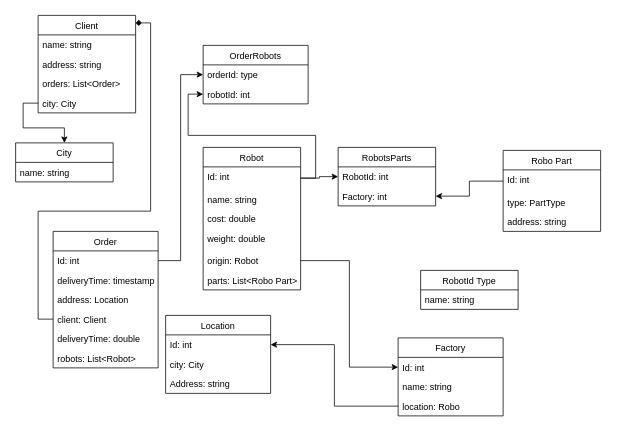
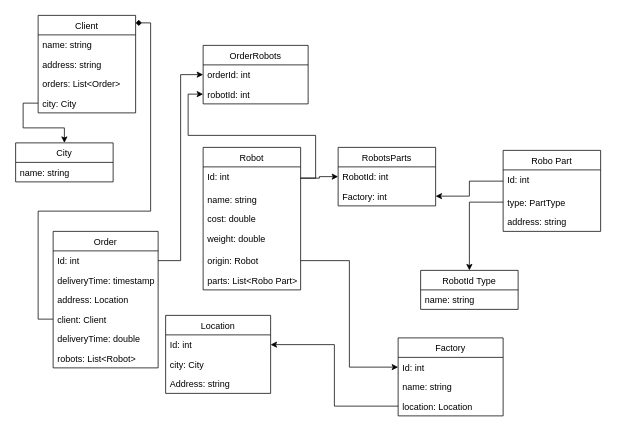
  <mxCell id="0" />
  <mxCell id="1" parent="0" />
  <mxCell id="2" value="Robo Part" style="swimlane;fontStyle=0;childLayout=stackLayout;horizontal=1;startSize=26;fillColor=none;horizontalStack=0;resizeParent=1;resizeParentMax=0;resizeLast=0;collapsible=1;marginBottom=0;" parent="1" vertex="1"><mxGeometry x="670" y="200" width="130" height="108" as="geometry"><mxRectangle x="130" y="120" width="60" height="26" as="alternateBounds" /></mxGeometry></mxCell>
  <mxCell id="3" value="Id: int" style="text;strokeColor=none;fillColor=none;spacingLeft=4;spacingRight=4;overflow=hidden;rotatable=0;points=[[0,0.5],[1,0.5]];portConstraint=eastwest;fontSize=12;" parent="2" vertex="1"><mxGeometry y="26" width="130" height="30" as="geometry" /></mxCell>
  <mxCell id="4" value="type: PartType" style="text;strokeColor=none;fillColor=none;align=left;verticalAlign=top;spacingLeft=4;spacingRight=4;overflow=hidden;rotatable=0;points=[[0,0.5],[1,0.5]];portConstraint=eastwest;" parent="2" vertex="1"><mxGeometry y="56" width="130" height="26" as="geometry" /></mxCell>
  <mxCell id="5" value="address: string" style="text;strokeColor=none;fillColor=none;align=left;verticalAlign=top;spacingLeft=4;spacingRight=4;overflow=hidden;rotatable=0;points=[[0,0.5],[1,0.5]];portConstraint=eastwest;" parent="2" vertex="1"><mxGeometry y="82" width="130" height="26" as="geometry" /></mxCell>
  <mxCell id="6" value="Robot" style="swimlane;fontStyle=0;childLayout=stackLayout;horizontal=1;startSize=26;fillColor=none;horizontalStack=0;resizeParent=1;resizeParentMax=0;resizeLast=0;collapsible=1;marginBottom=0;" parent="1" vertex="1"><mxGeometry x="270" y="196" width="130" height="190" as="geometry"><mxRectangle x="130" y="120" width="60" height="26" as="alternateBounds" /></mxGeometry></mxCell>
  <mxCell id="7" value="Id: int" style="text;strokeColor=none;fillColor=none;spacingLeft=4;spacingRight=4;overflow=hidden;rotatable=0;points=[[0,0.5],[1,0.5]];portConstraint=eastwest;fontSize=12;" parent="6" vertex="1"><mxGeometry y="26" width="130" height="30" as="geometry" /></mxCell>
  <mxCell id="8" value="name: string&#10;" style="text;strokeColor=none;fillColor=none;align=left;verticalAlign=top;spacingLeft=4;spacingRight=4;overflow=hidden;rotatable=0;points=[[0,0.5],[1,0.5]];portConstraint=eastwest;" parent="6" vertex="1"><mxGeometry y="56" width="130" height="26" as="geometry" /></mxCell>
  <mxCell id="9" value="cost: double" style="text;strokeColor=none;fillColor=none;align=left;verticalAlign=top;spacingLeft=4;spacingRight=4;overflow=hidden;rotatable=0;points=[[0,0.5],[1,0.5]];portConstraint=eastwest;" parent="6" vertex="1"><mxGeometry y="82" width="130" height="26" as="geometry" /></mxCell>
  <mxCell id="10" value="weight: double&#10;" style="text;strokeColor=none;fillColor=none;spacingLeft=4;spacingRight=4;overflow=hidden;rotatable=0;points=[[0,0.5],[1,0.5]];portConstraint=eastwest;fontSize=12;" parent="6" vertex="1"><mxGeometry y="108" width="130" height="30" as="geometry" /></mxCell>
  <mxCell id="11" value="origin: Robot" style="text;strokeColor=none;fillColor=none;align=left;verticalAlign=top;spacingLeft=4;spacingRight=4;overflow=hidden;rotatable=0;points=[[0,0.5],[1,0.5]];portConstraint=eastwest;" vertex="1" parent="6"><mxGeometry y="138" width="130" height="26" as="geometry" /></mxCell>
  <mxCell id="12" value="parts: List&lt;Robo Part&gt;" style="text;strokeColor=none;fillColor=none;align=left;verticalAlign=top;spacingLeft=4;spacingRight=4;overflow=hidden;rotatable=0;points=[[0,0.5],[1,0.5]];portConstraint=eastwest;" parent="6" vertex="1"><mxGeometry y="164" width="130" height="26" as="geometry" /></mxCell>
  <mxCell id="13" value="Client" style="swimlane;fontStyle=0;childLayout=stackLayout;horizontal=1;startSize=26;fillColor=none;horizontalStack=0;resizeParent=1;resizeParentMax=0;resizeLast=0;collapsible=1;marginBottom=0;" parent="1" vertex="1"><mxGeometry x="50" y="20" width="130" height="130" as="geometry"><mxRectangle x="130" y="120" width="60" height="26" as="alternateBounds" /></mxGeometry></mxCell>
  <mxCell id="14" value="name: string&#10;" style="text;strokeColor=none;fillColor=none;align=left;verticalAlign=top;spacingLeft=4;spacingRight=4;overflow=hidden;rotatable=0;points=[[0,0.5],[1,0.5]];portConstraint=eastwest;" parent="13" vertex="1"><mxGeometry y="26" width="130" height="26" as="geometry" /></mxCell>
  <mxCell id="15" value="address: string" style="text;strokeColor=none;fillColor=none;align=left;verticalAlign=top;spacingLeft=4;spacingRight=4;overflow=hidden;rotatable=0;points=[[0,0.5],[1,0.5]];portConstraint=eastwest;" parent="13" vertex="1"><mxGeometry y="52" width="130" height="26" as="geometry" /></mxCell>
  <mxCell id="16" value="orders: List&lt;Order&gt;" style="text;strokeColor=none;fillColor=none;align=left;verticalAlign=top;spacingLeft=4;spacingRight=4;overflow=hidden;rotatable=0;points=[[0,0.5],[1,0.5]];portConstraint=eastwest;" parent="13" vertex="1"><mxGeometry y="78" width="130" height="26" as="geometry" /></mxCell>
  <mxCell id="17" value="city: City" style="text;strokeColor=none;fillColor=none;align=left;verticalAlign=top;spacingLeft=4;spacingRight=4;overflow=hidden;rotatable=0;points=[[0,0.5],[1,0.5]];portConstraint=eastwest;" vertex="1" parent="13"><mxGeometry y="104" width="130" height="26" as="geometry" /></mxCell>
  <mxCell id="18" value="RobotId Type" style="swimlane;fontStyle=0;childLayout=stackLayout;horizontal=1;startSize=26;fillColor=none;horizontalStack=0;resizeParent=1;resizeParentMax=0;resizeLast=0;collapsible=1;marginBottom=0;" parent="1" vertex="1"><mxGeometry x="560" y="360" width="130" height="52" as="geometry"><mxRectangle x="130" y="120" width="60" height="26" as="alternateBounds" /></mxGeometry></mxCell>
  <mxCell id="19" value="name: string&#10;" style="text;strokeColor=none;fillColor=none;align=left;verticalAlign=top;spacingLeft=4;spacingRight=4;overflow=hidden;rotatable=0;points=[[0,0.5],[1,0.5]];portConstraint=eastwest;" parent="18" vertex="1"><mxGeometry y="26" width="130" height="26" as="geometry" /></mxCell>
+ <mxCell id="20" style="edgeStyle=orthogonalEdgeStyle;rounded=0;orthogonalLoop=1;jettySize=auto;html=1;entryX=0.5;entryY=0;entryDx=0;entryDy=0;" parent="1" source="4" target="18" edge="1"><mxGeometry relative="1" as="geometry" /></mxCell>
  <mxCell id="21" value="RobotsParts" style="swimlane;fontStyle=0;childLayout=stackLayout;horizontal=1;startSize=26;fillColor=none;horizontalStack=0;resizeParent=1;resizeParentMax=0;resizeLast=0;collapsible=1;marginBottom=0;" parent="1" vertex="1"><mxGeometry x="450" y="196" width="130" height="78" as="geometry"><mxRectangle x="130" y="120" width="60" height="26" as="alternateBounds" /></mxGeometry></mxCell>
  <mxCell id="22" value="RobotId: int" style="text;strokeColor=none;fillColor=none;align=left;verticalAlign=top;spacingLeft=4;spacingRight=4;overflow=hidden;rotatable=0;points=[[0,0.5],[1,0.5]];portConstraint=eastwest;" parent="21" vertex="1"><mxGeometry y="26" width="130" height="26" as="geometry" /></mxCell>
  <mxCell id="23" value="Factory: int" style="text;strokeColor=none;fillColor=none;align=left;verticalAlign=top;spacingLeft=4;spacingRight=4;overflow=hidden;rotatable=0;points=[[0,0.5],[1,0.5]];portConstraint=eastwest;" parent="21" vertex="1"><mxGeometry y="52" width="130" height="26" as="geometry" /></mxCell>
  <mxCell id="24" style="edgeStyle=orthogonalEdgeStyle;rounded=0;orthogonalLoop=1;jettySize=auto;html=1;entryX=0;entryY=0.5;entryDx=0;entryDy=0;" parent="1" source="7" target="22" edge="1"><mxGeometry relative="1" as="geometry" /></mxCell>
  <mxCell id="25" style="edgeStyle=orthogonalEdgeStyle;rounded=0;orthogonalLoop=1;jettySize=auto;html=1;entryX=1;entryY=0.5;entryDx=0;entryDy=0;" parent="1" source="3" target="23" edge="1"><mxGeometry relative="1" as="geometry" /></mxCell>
  <mxCell id="26" value="City" style="swimlane;fontStyle=0;childLayout=stackLayout;horizontal=1;startSize=26;fillColor=none;horizontalStack=0;resizeParent=1;resizeParentMax=0;resizeLast=0;collapsible=1;marginBottom=0;" vertex="1" parent="1"><mxGeometry x="20" y="190" width="130" height="52" as="geometry"><mxRectangle x="130" y="120" width="60" height="26" as="alternateBounds" /></mxGeometry></mxCell>
  <mxCell id="27" value="name: string&#10;" style="text;strokeColor=none;fillColor=none;align=left;verticalAlign=top;spacingLeft=4;spacingRight=4;overflow=hidden;rotatable=0;points=[[0,0.5],[1,0.5]];portConstraint=eastwest;" vertex="1" parent="26"><mxGeometry y="26" width="130" height="26" as="geometry" /></mxCell>
  <mxCell id="28" value="Location" style="swimlane;fontStyle=0;childLayout=stackLayout;horizontal=1;startSize=26;fillColor=none;horizontalStack=0;resizeParent=1;resizeParentMax=0;resizeLast=0;collapsible=1;marginBottom=0;" vertex="1" parent="1"><mxGeometry x="220" y="420" width="140" height="104" as="geometry" /></mxCell>
  <mxCell id="29" value="Id: int" style="text;strokeColor=none;fillColor=none;align=left;verticalAlign=top;spacingLeft=4;spacingRight=4;overflow=hidden;rotatable=0;points=[[0,0.5],[1,0.5]];portConstraint=eastwest;" vertex="1" parent="28"><mxGeometry y="26" width="140" height="26" as="geometry" /></mxCell>
  <mxCell id="30" value="city: City" style="text;strokeColor=none;fillColor=none;align=left;verticalAlign=top;spacingLeft=4;spacingRight=4;overflow=hidden;rotatable=0;points=[[0,0.5],[1,0.5]];portConstraint=eastwest;" vertex="1" parent="28"><mxGeometry y="52" width="140" height="26" as="geometry" /></mxCell>
  <mxCell id="31" value="Address: string" style="text;strokeColor=none;fillColor=none;align=left;verticalAlign=top;spacingLeft=4;spacingRight=4;overflow=hidden;rotatable=0;points=[[0,0.5],[1,0.5]];portConstraint=eastwest;" vertex="1" parent="28"><mxGeometry y="78" width="140" height="26" as="geometry" /></mxCell>
  <mxCell id="32" value="OrderRobots" style="swimlane;fontStyle=0;childLayout=stackLayout;horizontal=1;startSize=26;fillColor=none;horizontalStack=0;resizeParent=1;resizeParentMax=0;resizeLast=0;collapsible=1;marginBottom=0;" vertex="1" parent="1"><mxGeometry x="270" y="60" width="140" height="78" as="geometry" /></mxCell>
- <mxCell id="33" value="orderId: type" style="text;strokeColor=none;fillColor=none;align=left;verticalAlign=top;spacingLeft=4;spacingRight=4;overflow=hidden;rotatable=0;points=[[0,0.5],[1,0.5]];portConstraint=eastwest;" vertex="1" parent="32"><mxGeometry y="26" width="140" height="26" as="geometry" /></mxCell>
+ <mxCell id="33" value="orderId: int" style="text;strokeColor=none;fillColor=none;align=left;verticalAlign=top;spacingLeft=4;spacingRight=4;overflow=hidden;rotatable=0;points=[[0,0.5],[1,0.5]];portConstraint=eastwest;" vertex="1" parent="32"><mxGeometry y="26" width="140" height="26" as="geometry" /></mxCell>
  <mxCell id="34" value="robotId: int" style="text;strokeColor=none;fillColor=none;align=left;verticalAlign=top;spacingLeft=4;spacingRight=4;overflow=hidden;rotatable=0;points=[[0,0.5],[1,0.5]];portConstraint=eastwest;" vertex="1" parent="32"><mxGeometry y="52" width="140" height="26" as="geometry" /></mxCell>
  <mxCell id="35" value="Order" style="swimlane;fontStyle=0;childLayout=stackLayout;horizontal=1;startSize=26;fillColor=none;horizontalStack=0;resizeParent=1;resizeParentMax=0;resizeLast=0;collapsible=1;marginBottom=0;" vertex="1" parent="1"><mxGeometry x="70" y="308" width="140" height="182" as="geometry" /></mxCell>
  <mxCell id="36" value="Id: int" style="text;strokeColor=none;fillColor=none;align=left;verticalAlign=top;spacingLeft=4;spacingRight=4;overflow=hidden;rotatable=0;points=[[0,0.5],[1,0.5]];portConstraint=eastwest;" vertex="1" parent="35"><mxGeometry y="26" width="140" height="26" as="geometry" /></mxCell>
  <mxCell id="37" value="deliveryTime: timestamp" style="text;strokeColor=none;fillColor=none;align=left;verticalAlign=top;spacingLeft=4;spacingRight=4;overflow=hidden;rotatable=0;points=[[0,0.5],[1,0.5]];portConstraint=eastwest;" vertex="1" parent="35"><mxGeometry y="52" width="140" height="26" as="geometry" /></mxCell>
  <mxCell id="38" value="address: Location" style="text;strokeColor=none;fillColor=none;align=left;verticalAlign=top;spacingLeft=4;spacingRight=4;overflow=hidden;rotatable=0;points=[[0,0.5],[1,0.5]];portConstraint=eastwest;" vertex="1" parent="35"><mxGeometry y="78" width="140" height="26" as="geometry" /></mxCell>
  <mxCell id="39" value="client: Client" style="text;strokeColor=none;fillColor=none;align=left;verticalAlign=top;spacingLeft=4;spacingRight=4;overflow=hidden;rotatable=0;points=[[0,0.5],[1,0.5]];portConstraint=eastwest;" vertex="1" parent="35"><mxGeometry y="104" width="140" height="26" as="geometry" /></mxCell>
  <mxCell id="40" value="deliveryTime: double" style="text;strokeColor=none;fillColor=none;align=left;verticalAlign=top;spacingLeft=4;spacingRight=4;overflow=hidden;rotatable=0;points=[[0,0.5],[1,0.5]];portConstraint=eastwest;" vertex="1" parent="35"><mxGeometry y="130" width="140" height="26" as="geometry" /></mxCell>
  <mxCell id="41" value="robots: List&lt;Robot&gt;" style="text;strokeColor=none;fillColor=none;align=left;verticalAlign=top;spacingLeft=4;spacingRight=4;overflow=hidden;rotatable=0;points=[[0,0.5],[1,0.5]];portConstraint=eastwest;" vertex="1" parent="35"><mxGeometry y="156" width="140" height="26" as="geometry" /></mxCell>
  <mxCell id="42" style="edgeStyle=orthogonalEdgeStyle;rounded=0;orthogonalLoop=1;jettySize=auto;html=1;exitX=1;exitY=0.5;exitDx=0;exitDy=0;" edge="1" parent="1" source="36" target="33"><mxGeometry relative="1" as="geometry" /></mxCell>
  <mxCell id="43" style="edgeStyle=orthogonalEdgeStyle;rounded=0;orthogonalLoop=1;jettySize=auto;html=1;exitX=1;exitY=0.5;exitDx=0;exitDy=0;entryX=0;entryY=0.5;entryDx=0;entryDy=0;" edge="1" parent="1" source="7" target="34"><mxGeometry relative="1" as="geometry" /></mxCell>
  <mxCell id="44" style="edgeStyle=orthogonalEdgeStyle;rounded=0;orthogonalLoop=1;jettySize=auto;html=1;exitX=0;exitY=0.5;exitDx=0;exitDy=0;entryX=1;entryY=0.077;entryDx=0;entryDy=0;entryPerimeter=0;endArrow=diamond;" edge="1" parent="1" source="39" target="13"><mxGeometry relative="1" as="geometry" /></mxCell>
  <mxCell id="45" style="edgeStyle=orthogonalEdgeStyle;rounded=0;orthogonalLoop=1;jettySize=auto;html=1;exitX=0;exitY=0.5;exitDx=0;exitDy=0;entryX=0.5;entryY=0;entryDx=0;entryDy=0;" edge="1" parent="1" source="17" target="26"><mxGeometry relative="1" as="geometry" /></mxCell>
  <mxCell id="46" value="Factory" style="swimlane;fontStyle=0;childLayout=stackLayout;horizontal=1;startSize=26;fillColor=none;horizontalStack=0;resizeParent=1;resizeParentMax=0;resizeLast=0;collapsible=1;marginBottom=0;" vertex="1" parent="1"><mxGeometry x="530" y="450" width="140" height="104" as="geometry" /></mxCell>
  <mxCell id="47" value="Id: int" style="text;strokeColor=none;fillColor=none;align=left;verticalAlign=top;spacingLeft=4;spacingRight=4;overflow=hidden;rotatable=0;points=[[0,0.5],[1,0.5]];portConstraint=eastwest;" vertex="1" parent="46"><mxGeometry y="26" width="140" height="26" as="geometry" /></mxCell>
  <mxCell id="48" value="name: string" style="text;strokeColor=none;fillColor=none;align=left;verticalAlign=top;spacingLeft=4;spacingRight=4;overflow=hidden;rotatable=0;points=[[0,0.5],[1,0.5]];portConstraint=eastwest;" vertex="1" parent="46"><mxGeometry y="52" width="140" height="26" as="geometry" /></mxCell>
- <mxCell id="49" value="location: Robo" style="text;strokeColor=none;fillColor=none;align=left;verticalAlign=top;spacingLeft=4;spacingRight=4;overflow=hidden;rotatable=0;points=[[0,0.5],[1,0.5]];portConstraint=eastwest;" vertex="1" parent="46"><mxGeometry y="78" width="140" height="26" as="geometry" /></mxCell>
+ <mxCell id="49" value="location: Location" style="text;strokeColor=none;fillColor=none;align=left;verticalAlign=top;spacingLeft=4;spacingRight=4;overflow=hidden;rotatable=0;points=[[0,0.5],[1,0.5]];portConstraint=eastwest;" vertex="1" parent="46"><mxGeometry y="78" width="140" height="26" as="geometry" /></mxCell>
  <mxCell id="50" style="edgeStyle=orthogonalEdgeStyle;rounded=0;orthogonalLoop=1;jettySize=auto;html=1;exitX=0;exitY=0.5;exitDx=0;exitDy=0;entryX=1;entryY=0.5;entryDx=0;entryDy=0;" edge="1" parent="1" source="49" target="29"><mxGeometry relative="1" as="geometry" /></mxCell>
  <mxCell id="51" style="edgeStyle=orthogonalEdgeStyle;rounded=0;orthogonalLoop=1;jettySize=auto;html=1;exitX=1;exitY=0.5;exitDx=0;exitDy=0;entryX=0;entryY=0.5;entryDx=0;entryDy=0;" edge="1" parent="1" source="11" target="47"><mxGeometry relative="1" as="geometry" /></mxCell>
